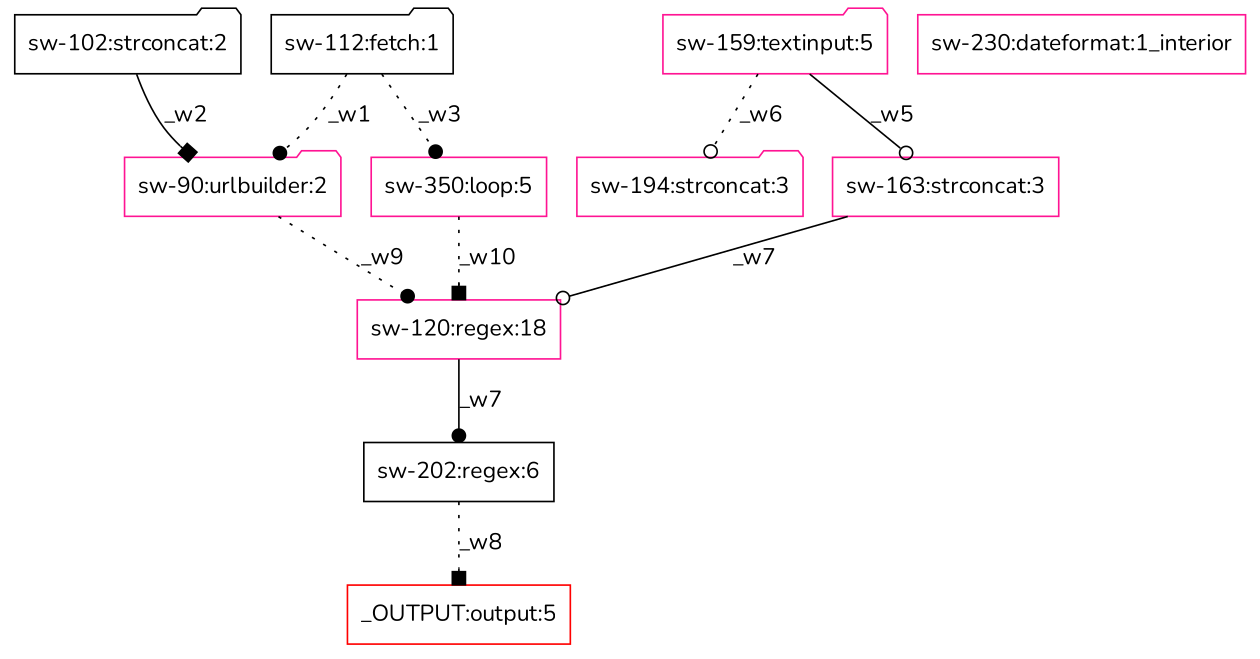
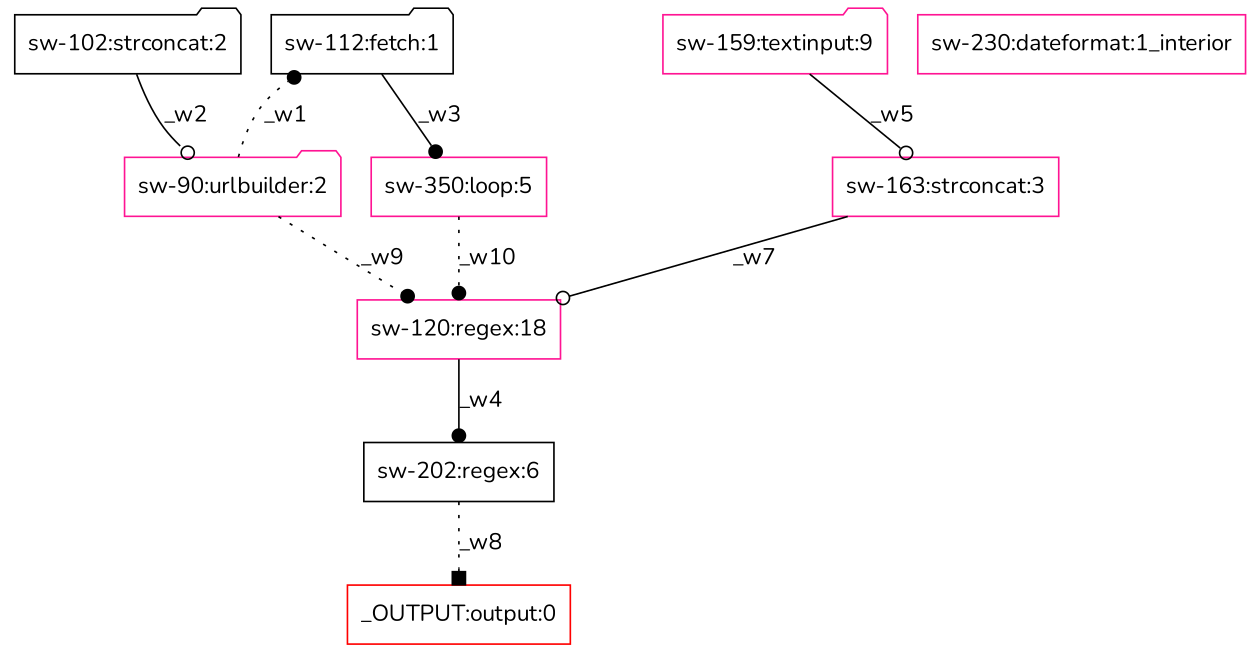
  digraph {
    fontname=Nunito
    node [color=deeppink fontname=Nunito shape=box]
    edge [arrowhead=dot fontname=Nunito style=dotted]
-   n1 [color=red label="_OUTPUT:output:5"]
+   n1 [color=red label="_OUTPUT:output:0"]
    n2 [label="sw-350:loop:5"]
    n3 [label="sw-120:regex:18"]
    n4 [color=black label="sw-202:regex:6"]
    n5 [color=black label="sw-102:strconcat:2" shape=folder]
    n6 [label="sw-90:urlbuilder:2" shape=folder]
    n7 [color=black label="sw-112:fetch:1" shape=folder]
-   n8 [label="sw-194:strconcat:3" shape=folder]
    n9 [label="sw-230:dateformat:1_interior"]
-   n10 [label="sw-159:textinput:5" shape=folder]
+   n10 [label="sw-159:textinput:9" shape=folder]
    n11 [label="sw-163:strconcat:3"]
-   n2 -> n3 [arrowhead=box label=_w10]
-   n3 -> n4 [label=_w7 style=solid]
+   n2 -> n3 [label=_w10]
+   n3 -> n4 [label=_w4 style=solid]
    n4 -> n1 [arrowhead=box label=_w8]
-   n5 -> n6 [arrowhead=box label=_w2 style=solid]
+   n5 -> n6 [arrowhead=odot label=_w2 style=solid]
    n6 -> n3 [label=_w9]
-   n7 -> n6 [label=_w1]
-   n7 -> n2 [label=_w3]
-   n10 -> n8 [arrowhead=odot label=_w6]
+   n6 -> n7 [label=_w1]
+   n7 -> n2 [label=_w3 style=solid]
    n10 -> n11 [arrowhead=odot label=_w5 style=solid]
    n11 -> n3 [arrowhead=odot label=_w7 style=solid]
  }
